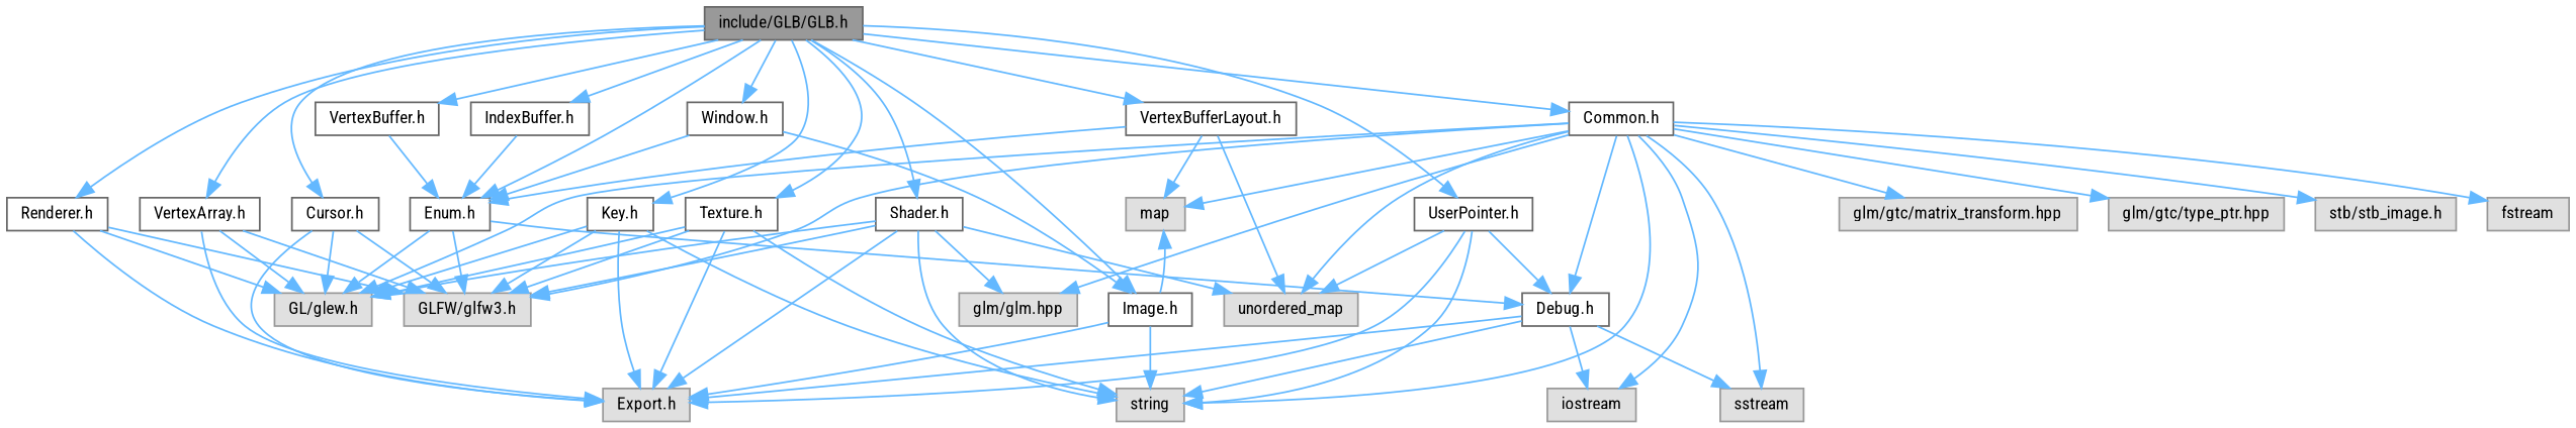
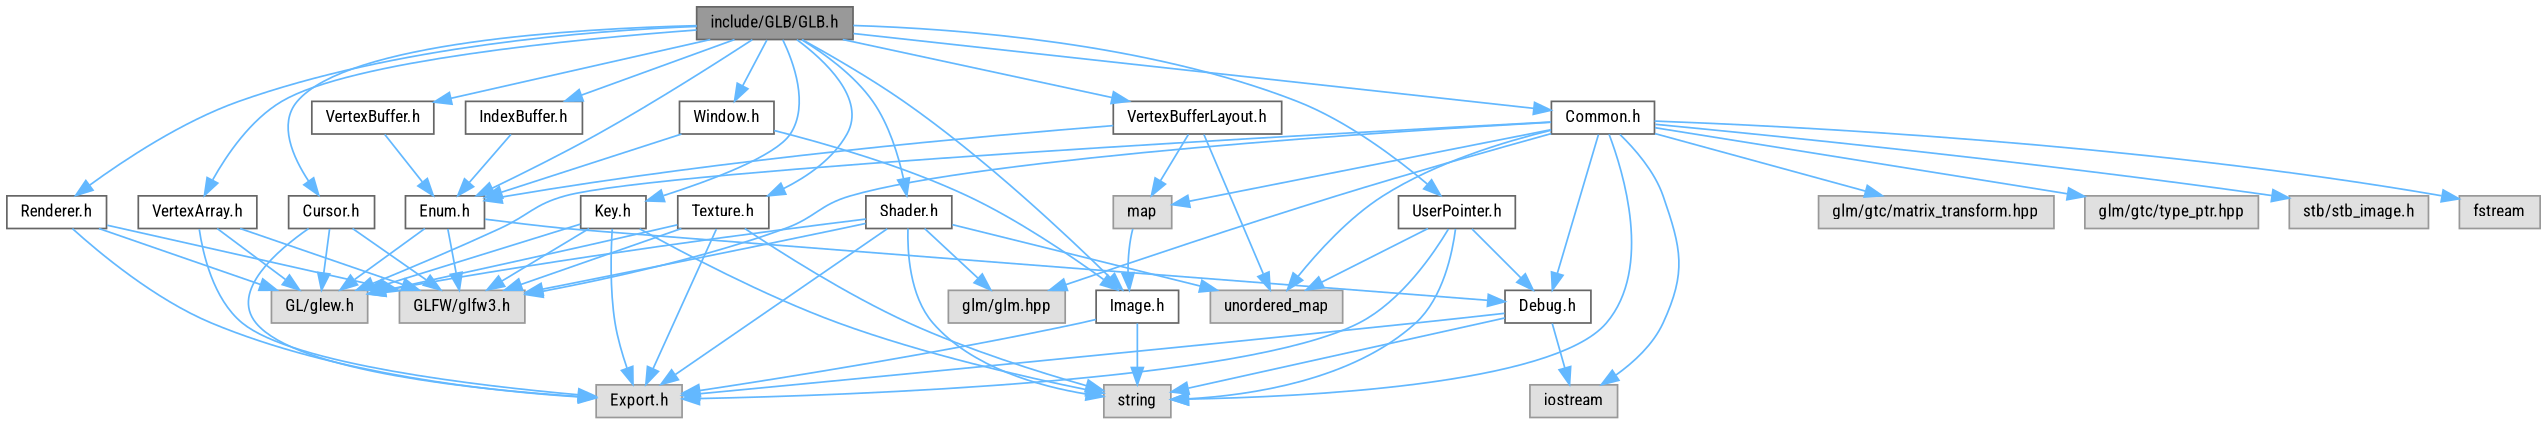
  digraph {
    fontname="Roboto Condensed"
    node [color=grey40 fillcolor=white fontname="Roboto Condensed" fontsize=10 shape=box style=filled]
    edge [color=steelblue1 fontname="Roboto Condensed" fontsize=10 labelfontname=Helvetica labelfontsize=10 style=solid]
    n1 [color=gray40 fillcolor=grey60 fontcolor=black height=0.2 label="include/GLB/GLB.h" width=0.4]
    n2 [height=0.2 label="Common.h" width=0.4]
    n3 [height=0.2 label="Enum.h" width=0.4]
    n4 [height=0.2 label="Window.h" width=0.4]
    n5 [height=0.2 label="Image.h" width=0.4]
    n6 [height=0.2 label="Cursor.h" width=0.4]
    n7 [height=0.2 label="Key.h" width=0.4]
    n8 [height=0.2 label="UserPointer.h" width=0.4]
    n9 [height=0.2 label="Renderer.h" width=0.4]
    n10 [height=0.2 label="VertexBuffer.h" width=0.4]
    n11 [height=0.2 label="IndexBuffer.h" width=0.4]
    n12 [height=0.2 label="VertexArray.h" width=0.4]
    n13 [height=0.2 label="VertexBufferLayout.h" width=0.4]
    n14 [height=0.2 label="Shader.h" width=0.4]
    n15 [height=0.2 label="Texture.h" width=0.4]
    n16 [color=grey60 fillcolor="#E0E0E0" height=0.2 label="GL/glew.h" width=0.4]
    n17 [color=grey60 fillcolor="#E0E0E0" height=0.2 label="GLFW/glfw3.h" width=0.4]
    n18 [color=grey60 fillcolor="#E0E0E0" height=0.2 label="glm/glm.hpp" width=0.4]
    n19 [color=grey60 fillcolor="#E0E0E0" height=0.2 label="glm/gtc/matrix_transform.hpp" width=0.4]
    n20 [color=grey60 fillcolor="#E0E0E0" height=0.2 label="glm/gtc/type_ptr.hpp" width=0.4]
    n21 [color=grey60 fillcolor="#E0E0E0" height=0.2 label="stb/stb_image.h" width=0.4]
    n22 [color=grey60 fillcolor="#E0E0E0" height=0.2 label=iostream width=0.4]
-   n23 [color=grey60 fillcolor="#E0E0E0" height=0.2 label=sstream width=0.4]
    n24 [color=grey60 fillcolor="#E0E0E0" height=0.2 label=fstream width=0.4]
    n25 [color=grey60 fillcolor="#E0E0E0" height=0.2 label=string width=0.4]
    n26 [color=grey60 fillcolor="#E0E0E0" height=0.2 label=map width=0.4]
    n27 [color=grey60 fillcolor="#E0E0E0" height=0.2 label=unordered_map width=0.4]
    n28 [height=0.2 label="Debug.h" width=0.4]
    n29 [color=grey60 fillcolor="#E0E0E0" height=0.2 label="Export.h" width=0.4]
    n1 -> n2
    n1 -> n3
    n1 -> n4
    n1 -> n5
    n1 -> n6
    n1 -> n7
    n1 -> n8
    n1 -> n9
    n1 -> n10
    n1 -> n11
    n1 -> n12
    n1 -> n13
    n1 -> n14
    n1 -> n15
    n2 -> n16
    n2 -> n17
    n2 -> n18
    n2 -> n19
    n2 -> n20
    n2 -> n21
    n2 -> n22
-   n2 -> n23
    n2 -> n24
    n2 -> n25
    n2 -> n26
    n2 -> n27
    n2 -> n28
    n3 -> n16
    n3 -> n17
    n3 -> n28
    n4 -> n3
    n4 -> n5
    n5 -> n25
-   n5 -> n26
+   n26 -> n5
    n5 -> n29
    n6 -> n16
    n6 -> n17
    n6 -> n29
    n7 -> n16
    n7 -> n17
    n7 -> n25
    n7 -> n29
    n8 -> n25
    n8 -> n27
    n8 -> n28
    n8 -> n29
    n9 -> n16
    n9 -> n17
    n9 -> n29
    n10 -> n3
    n11 -> n3
    n12 -> n16
    n12 -> n17
    n12 -> n29
    n13 -> n3
    n13 -> n26
    n13 -> n27
    n14 -> n16
    n14 -> n17
    n14 -> n18
    n14 -> n25
    n14 -> n27
    n14 -> n29
    n15 -> n16
    n15 -> n17
    n15 -> n25
    n15 -> n29
    n28 -> n22
-   n28 -> n23
    n28 -> n25
    n28 -> n29
  }
